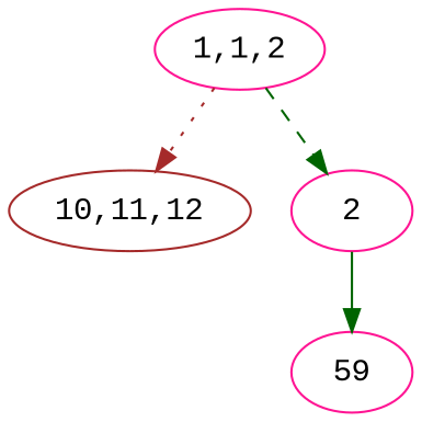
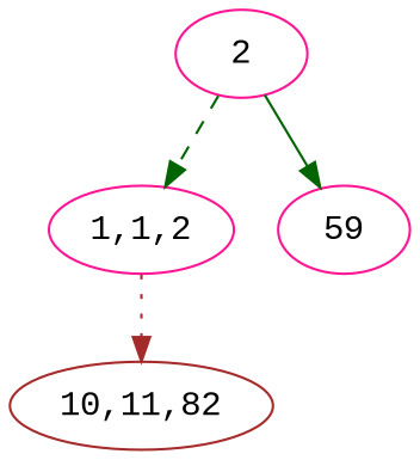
  digraph {
    fontname="Liberation Mono"
    node [color=deeppink fontname="Liberation Mono"]
    edge [color=darkgreen fontname="Liberation Mono"]
    n1 [label="1,1,2"]
-   n2 [color=brown label="10,11,12"]
+   n2 [color=brown label="10,11,82"]
    n3 [label=2]
    n4 [label=59]
    n1 -> n2 [color=brown style=dotted]
-   n1 -> n3 [style=dashed]
+   n3 -> n1 [style=dashed]
    n3 -> n4 [style=solid]
  }
